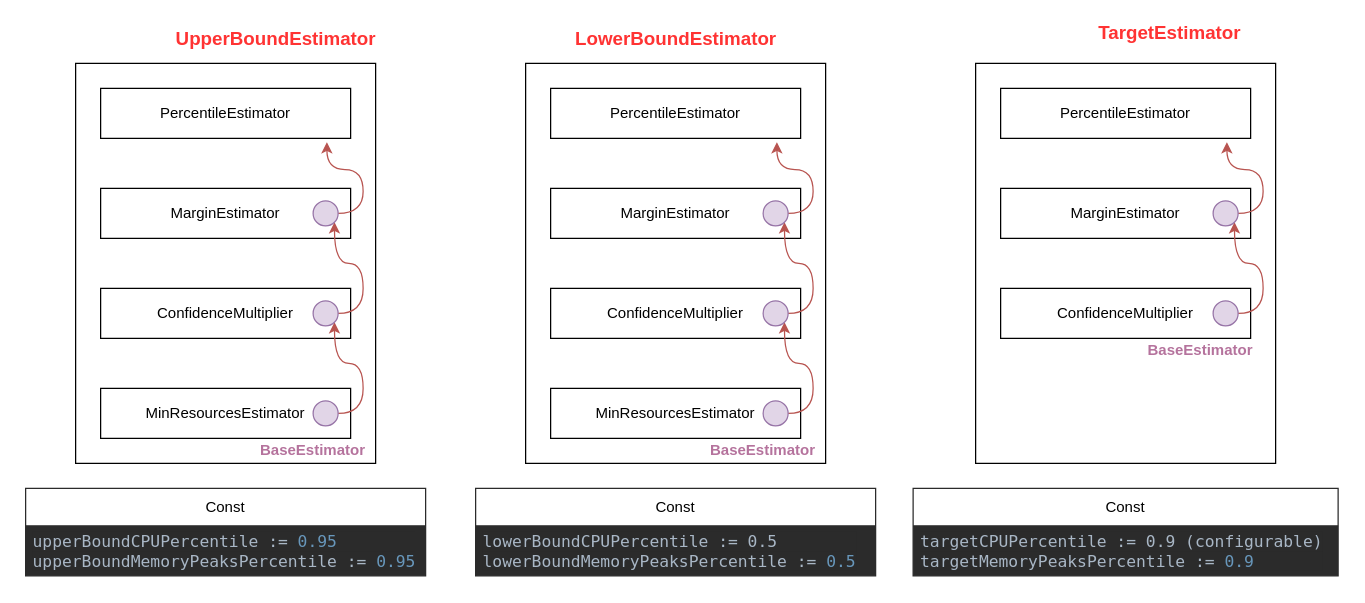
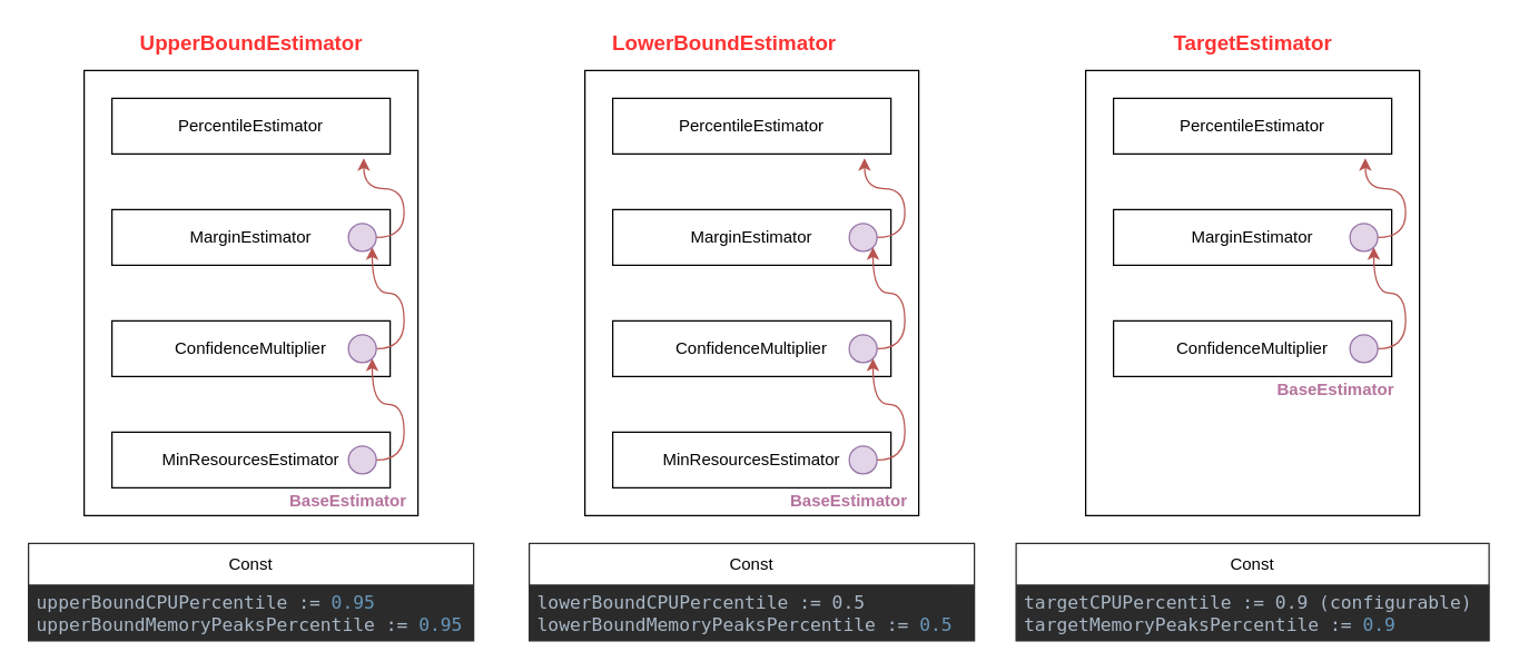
  <mxCell id="0" />
  <mxCell id="1" parent="0" />
  <mxCell id="2" value="" style="rounded=0;whiteSpace=wrap;html=1;" vertex="1" parent="1"><mxGeometry x="60" y="50" width="240" height="320" as="geometry" /></mxCell>
  <mxCell id="3" value="PercentileEstimator" style="rounded=0;whiteSpace=wrap;html=1;" vertex="1" parent="1"><mxGeometry x="80" y="70" width="200" height="40" as="geometry" /></mxCell>
  <mxCell id="4" value="MarginEstimator" style="rounded=0;whiteSpace=wrap;html=1;" vertex="1" parent="1"><mxGeometry x="80" y="150" width="200" height="40" as="geometry" /></mxCell>
  <mxCell id="5" value="ConfidenceMultiplier" style="rounded=0;whiteSpace=wrap;html=1;" vertex="1" parent="1"><mxGeometry x="80" y="230" width="200" height="40" as="geometry" /></mxCell>
  <mxCell id="6" value="MinResourcesEstimator" style="rounded=0;whiteSpace=wrap;html=1;" vertex="1" parent="1"><mxGeometry x="80" y="310" width="200" height="40" as="geometry" /></mxCell>
  <mxCell id="7" style="edgeStyle=orthogonalEdgeStyle;orthogonalLoop=1;jettySize=auto;html=1;exitX=1;exitY=0.5;exitDx=0;exitDy=0;entryX=1;entryY=1;entryDx=0;entryDy=0;curved=1;fillColor=#f8cecc;strokeColor=#b85450;" edge="1" parent="1" source="8" target="10"><mxGeometry relative="1" as="geometry" /></mxCell>
  <mxCell id="8" value="" style="ellipse;whiteSpace=wrap;html=1;aspect=fixed;fillColor=#e1d5e7;strokeColor=#9673a6;" vertex="1" parent="1"><mxGeometry x="250" y="320" width="20" height="20" as="geometry" /></mxCell>
  <mxCell id="9" style="edgeStyle=orthogonalEdgeStyle;orthogonalLoop=1;jettySize=auto;html=1;exitX=1;exitY=0.5;exitDx=0;exitDy=0;entryX=1;entryY=1;entryDx=0;entryDy=0;curved=1;fillColor=#f8cecc;strokeColor=#b85450;" edge="1" parent="1" source="10" target="12"><mxGeometry relative="1" as="geometry" /></mxCell>
  <mxCell id="10" value="" style="ellipse;whiteSpace=wrap;html=1;aspect=fixed;fillColor=#e1d5e7;strokeColor=#9673a6;" vertex="1" parent="1"><mxGeometry x="250" y="240" width="20" height="20" as="geometry" /></mxCell>
  <mxCell id="11" style="edgeStyle=orthogonalEdgeStyle;orthogonalLoop=1;jettySize=auto;html=1;exitX=1;exitY=0.5;exitDx=0;exitDy=0;entryX=0.905;entryY=1.075;entryDx=0;entryDy=0;entryPerimeter=0;curved=1;fillColor=#f8cecc;strokeColor=#b85450;" edge="1" parent="1" source="12" target="3"><mxGeometry relative="1" as="geometry" /></mxCell>
  <mxCell id="12" value="" style="ellipse;whiteSpace=wrap;html=1;aspect=fixed;fillColor=#e1d5e7;strokeColor=#9673a6;" vertex="1" parent="1"><mxGeometry x="250" y="160" width="20" height="20" as="geometry" /></mxCell>
  <mxCell id="13" value="BaseEstimator" style="text;html=1;strokeColor=none;fillColor=none;align=center;verticalAlign=middle;whiteSpace=wrap;rounded=0;fontStyle=1;fontColor=#B5739D;" vertex="1" parent="1"><mxGeometry x="200" y="350" width="100" height="20" as="geometry" /></mxCell>
  <mxCell id="14" value="Const" style="swimlane;fontStyle=0;childLayout=stackLayout;horizontal=1;startSize=30;horizontalStack=0;resizeParent=1;resizeParentMax=0;resizeLast=0;collapsible=1;marginBottom=0;whiteSpace=wrap;html=1;strokeColor=#2b2b2b;swimlaneFillColor=none;rounded=0;" vertex="1" parent="1"><mxGeometry x="20" y="390" width="320" height="70" as="geometry"><mxRectangle x="400" y="30" width="70" height="30" as="alternateBounds" /></mxGeometry></mxCell>
  <mxCell id="15" value="&lt;div style=&quot;background-color: rgb(43, 43, 43); color: rgb(169, 183, 198); font-family: &amp;quot;JetBrains Mono&amp;quot;, monospace; font-size: 9.8pt;&quot;&gt;&lt;span style=&quot;font-size: 9.8pt;&quot;&gt;upperBoundCPUPercentile := &lt;/span&gt;&lt;span style=&quot;font-size: 9.8pt; color: rgb(104, 151, 187);&quot;&gt;0.95&lt;/span&gt;&lt;/div&gt;&lt;div style=&quot;background-color: rgb(43, 43, 43); color: rgb(169, 183, 198); font-family: &amp;quot;JetBrains Mono&amp;quot;, monospace; font-size: 9.8pt;&quot;&gt;upperBoundMemoryPeaksPercentile := &lt;span style=&quot;color:#6897bb;&quot;&gt;0.95&lt;/span&gt;&lt;/div&gt;" style="text;strokeColor=none;fillColor=#2B2B2B;align=left;verticalAlign=middle;spacingLeft=4;spacingRight=4;overflow=hidden;points=[[0,0.5],[1,0.5]];portConstraint=eastwest;rotatable=0;whiteSpace=wrap;html=1;gradientColor=none;" vertex="1" parent="14"><mxGeometry y="30" width="320" height="40" as="geometry" /></mxCell>
- <mxCell id="16" value="UpperBoundEstimator" style="text;html=1;strokeColor=none;fillColor=none;align=center;verticalAlign=middle;whiteSpace=wrap;rounded=0;fontStyle=1;fontColor=#FF3333;fontSize=15;" vertex="1" parent="1"><mxGeometry x="132.5" y="20" width="175" height="20" as="geometry" /></mxCell>
+ <mxCell id="16" value="UpperBoundEstimator" style="text;html=1;strokeColor=none;fillColor=none;align=center;verticalAlign=middle;whiteSpace=wrap;rounded=0;fontStyle=1;fontColor=#FF3333;fontSize=15;" vertex="1" parent="1"><mxGeometry x="92.5" y="20" width="175" height="20" as="geometry" /></mxCell>
  <mxCell id="17" value="" style="rounded=0;whiteSpace=wrap;html=1;" vertex="1" parent="1"><mxGeometry x="420" y="50" width="240" height="320" as="geometry" /></mxCell>
  <mxCell id="18" value="PercentileEstimator" style="rounded=0;whiteSpace=wrap;html=1;" vertex="1" parent="1"><mxGeometry x="440" y="70" width="200" height="40" as="geometry" /></mxCell>
  <mxCell id="19" value="MarginEstimator" style="rounded=0;whiteSpace=wrap;html=1;" vertex="1" parent="1"><mxGeometry x="440" y="150" width="200" height="40" as="geometry" /></mxCell>
  <mxCell id="20" value="ConfidenceMultiplier" style="rounded=0;whiteSpace=wrap;html=1;" vertex="1" parent="1"><mxGeometry x="440" y="230" width="200" height="40" as="geometry" /></mxCell>
  <mxCell id="21" value="MinResourcesEstimator" style="rounded=0;whiteSpace=wrap;html=1;" vertex="1" parent="1"><mxGeometry x="440" y="310" width="200" height="40" as="geometry" /></mxCell>
  <mxCell id="22" style="edgeStyle=orthogonalEdgeStyle;orthogonalLoop=1;jettySize=auto;html=1;exitX=1;exitY=0.5;exitDx=0;exitDy=0;entryX=1;entryY=1;entryDx=0;entryDy=0;curved=1;fillColor=#f8cecc;strokeColor=#b85450;" edge="1" parent="1" source="23" target="25"><mxGeometry relative="1" as="geometry" /></mxCell>
  <mxCell id="23" value="" style="ellipse;whiteSpace=wrap;html=1;aspect=fixed;fillColor=#e1d5e7;strokeColor=#9673a6;" vertex="1" parent="1"><mxGeometry x="610" y="320" width="20" height="20" as="geometry" /></mxCell>
  <mxCell id="24" style="edgeStyle=orthogonalEdgeStyle;orthogonalLoop=1;jettySize=auto;html=1;exitX=1;exitY=0.5;exitDx=0;exitDy=0;entryX=1;entryY=1;entryDx=0;entryDy=0;curved=1;fillColor=#f8cecc;strokeColor=#b85450;" edge="1" parent="1" source="25" target="27"><mxGeometry relative="1" as="geometry" /></mxCell>
  <mxCell id="25" value="" style="ellipse;whiteSpace=wrap;html=1;aspect=fixed;fillColor=#e1d5e7;strokeColor=#9673a6;" vertex="1" parent="1"><mxGeometry x="610" y="240" width="20" height="20" as="geometry" /></mxCell>
  <mxCell id="26" style="edgeStyle=orthogonalEdgeStyle;orthogonalLoop=1;jettySize=auto;html=1;exitX=1;exitY=0.5;exitDx=0;exitDy=0;entryX=0.905;entryY=1.075;entryDx=0;entryDy=0;entryPerimeter=0;curved=1;fillColor=#f8cecc;strokeColor=#b85450;" edge="1" parent="1" source="27" target="18"><mxGeometry relative="1" as="geometry" /></mxCell>
  <mxCell id="27" value="" style="ellipse;whiteSpace=wrap;html=1;aspect=fixed;fillColor=#e1d5e7;strokeColor=#9673a6;" vertex="1" parent="1"><mxGeometry x="610" y="160" width="20" height="20" as="geometry" /></mxCell>
  <mxCell id="28" value="BaseEstimator" style="text;html=1;strokeColor=none;fillColor=none;align=center;verticalAlign=middle;whiteSpace=wrap;rounded=0;fontStyle=1;fontColor=#B5739D;" vertex="1" parent="1"><mxGeometry x="560" y="350" width="100" height="20" as="geometry" /></mxCell>
  <mxCell id="29" value="Const" style="swimlane;fontStyle=0;childLayout=stackLayout;horizontal=1;startSize=30;horizontalStack=0;resizeParent=1;resizeParentMax=0;resizeLast=0;collapsible=1;marginBottom=0;whiteSpace=wrap;html=1;strokeColor=#2b2b2b;swimlaneFillColor=none;rounded=0;" vertex="1" parent="1"><mxGeometry x="380" y="390" width="320" height="70" as="geometry"><mxRectangle x="400" y="30" width="70" height="30" as="alternateBounds" /></mxGeometry></mxCell>
  <mxCell id="30" value="&lt;div style=&quot;background-color: rgb(43, 43, 43); color: rgb(169, 183, 198); font-family: &amp;quot;JetBrains Mono&amp;quot;, monospace; font-size: 9.8pt;&quot;&gt;&lt;span style=&quot;font-size: 9.8pt;&quot;&gt;lowerBoundCPUPercentile := 0.5&lt;/span&gt;&lt;/div&gt;&lt;div style=&quot;background-color: rgb(43, 43, 43); color: rgb(169, 183, 198); font-family: &amp;quot;JetBrains Mono&amp;quot;, monospace; font-size: 9.8pt;&quot;&gt;lowerBoundMemoryPeaksPercentile := &lt;span style=&quot;color:#6897bb;&quot;&gt;0.5&lt;/span&gt;&lt;br&gt;&lt;/div&gt;" style="text;strokeColor=none;fillColor=#2B2B2B;align=left;verticalAlign=middle;spacingLeft=4;spacingRight=4;overflow=hidden;points=[[0,0.5],[1,0.5]];portConstraint=eastwest;rotatable=0;whiteSpace=wrap;html=1;gradientColor=none;" vertex="1" parent="29"><mxGeometry y="30" width="320" height="40" as="geometry" /></mxCell>
- <mxCell id="31" value="LowerBoundEstimator" style="text;html=1;strokeColor=none;fillColor=none;align=center;verticalAlign=middle;whiteSpace=wrap;rounded=0;fontStyle=1;fontColor=#FF3333;fontSize=15;" vertex="1" parent="1"><mxGeometry x="452.5" y="20" width="175" height="20" as="geometry" /></mxCell>
+ <mxCell id="31" value="LowerBoundEstimator" style="text;html=1;strokeColor=none;fillColor=none;align=center;verticalAlign=middle;whiteSpace=wrap;rounded=0;fontStyle=1;fontColor=#FF3333;fontSize=15;" vertex="1" parent="1"><mxGeometry x="432.5" y="20" width="175" height="20" as="geometry" /></mxCell>
  <mxCell id="32" value="" style="rounded=0;whiteSpace=wrap;html=1;" vertex="1" parent="1"><mxGeometry x="780" y="50" width="240" height="320" as="geometry" /></mxCell>
  <mxCell id="33" value="PercentileEstimator" style="rounded=0;whiteSpace=wrap;html=1;" vertex="1" parent="1"><mxGeometry x="800" y="70" width="200" height="40" as="geometry" /></mxCell>
  <mxCell id="34" value="MarginEstimator" style="rounded=0;whiteSpace=wrap;html=1;" vertex="1" parent="1"><mxGeometry x="800" y="150" width="200" height="40" as="geometry" /></mxCell>
  <mxCell id="35" value="ConfidenceMultiplier" style="rounded=0;whiteSpace=wrap;html=1;" vertex="1" parent="1"><mxGeometry x="800" y="230" width="200" height="40" as="geometry" /></mxCell>
  <mxCell id="36" style="edgeStyle=orthogonalEdgeStyle;orthogonalLoop=1;jettySize=auto;html=1;exitX=1;exitY=0.5;exitDx=0;exitDy=0;entryX=1;entryY=1;entryDx=0;entryDy=0;curved=1;fillColor=#f8cecc;strokeColor=#b85450;" edge="1" parent="1" source="37" target="39"><mxGeometry relative="1" as="geometry" /></mxCell>
  <mxCell id="37" value="" style="ellipse;whiteSpace=wrap;html=1;aspect=fixed;fillColor=#e1d5e7;strokeColor=#9673a6;" vertex="1" parent="1"><mxGeometry x="970" y="240" width="20" height="20" as="geometry" /></mxCell>
  <mxCell id="38" style="edgeStyle=orthogonalEdgeStyle;orthogonalLoop=1;jettySize=auto;html=1;exitX=1;exitY=0.5;exitDx=0;exitDy=0;entryX=0.905;entryY=1.075;entryDx=0;entryDy=0;entryPerimeter=0;curved=1;fillColor=#f8cecc;strokeColor=#b85450;" edge="1" parent="1" source="39" target="33"><mxGeometry relative="1" as="geometry" /></mxCell>
  <mxCell id="39" value="" style="ellipse;whiteSpace=wrap;html=1;aspect=fixed;fillColor=#e1d5e7;strokeColor=#9673a6;" vertex="1" parent="1"><mxGeometry x="970" y="160" width="20" height="20" as="geometry" /></mxCell>
  <mxCell id="40" value="BaseEstimator" style="text;html=1;strokeColor=none;fillColor=none;align=center;verticalAlign=middle;whiteSpace=wrap;rounded=0;fontStyle=1;fontColor=#B5739D;" vertex="1" parent="1"><mxGeometry x="910" y="270" width="100" height="20" as="geometry" /></mxCell>
  <mxCell id="41" value="Const" style="swimlane;fontStyle=0;childLayout=stackLayout;horizontal=1;startSize=30;horizontalStack=0;resizeParent=1;resizeParentMax=0;resizeLast=0;collapsible=1;marginBottom=0;whiteSpace=wrap;html=1;strokeColor=#2b2b2b;swimlaneFillColor=none;rounded=0;" vertex="1" parent="1"><mxGeometry x="730" y="390" width="340" height="70" as="geometry"><mxRectangle x="400" y="30" width="70" height="30" as="alternateBounds" /></mxGeometry></mxCell>
  <mxCell id="42" value="&lt;div style=&quot;background-color: rgb(43, 43, 43); color: rgb(169, 183, 198); font-family: &amp;quot;JetBrains Mono&amp;quot;, monospace; font-size: 9.8pt;&quot;&gt;targetCPUPercentile := 0.9 (configurable)&lt;/div&gt;&lt;div style=&quot;background-color: rgb(43, 43, 43); color: rgb(169, 183, 198); font-family: &amp;quot;JetBrains Mono&amp;quot;, monospace; font-size: 9.8pt;&quot;&gt;targetMemoryPeaksPercentile := &lt;span style=&quot;color:#6897bb;&quot;&gt;0.9&lt;/span&gt;&lt;br&gt;&lt;/div&gt;" style="text;strokeColor=none;fillColor=#2B2B2B;align=left;verticalAlign=middle;spacingLeft=4;spacingRight=4;overflow=hidden;points=[[0,0.5],[1,0.5]];portConstraint=eastwest;rotatable=0;whiteSpace=wrap;html=1;gradientColor=none;" vertex="1" parent="41"><mxGeometry y="30" width="340" height="40" as="geometry" /></mxCell>
- <mxCell id="43" value="TargetEstimator" style="text;html=1;strokeColor=none;fillColor=none;align=center;verticalAlign=middle;whiteSpace=wrap;rounded=0;fontStyle=1;fontColor=#FF3333;fontSize=15;" vertex="1" parent="1"><mxGeometry x="847.5" y="15" width="175" height="20" as="geometry" /></mxCell>
+ <mxCell id="43" value="TargetEstimator" style="text;html=1;strokeColor=none;fillColor=none;align=center;verticalAlign=middle;whiteSpace=wrap;rounded=0;fontStyle=1;fontColor=#FF3333;fontSize=15;" vertex="1" parent="1"><mxGeometry x="812.5" y="20" width="175" height="20" as="geometry" /></mxCell>
